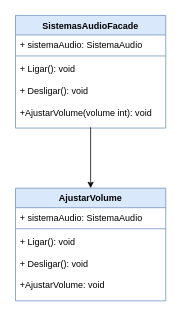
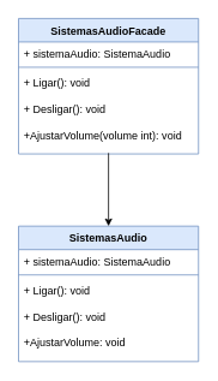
  <mxCell id="0" />
  <mxCell id="1" parent="0" />
  <mxCell id="2" value="SistemasAudioFacade&lt;div style=&quot;text-align: left;&quot;&gt;&lt;/div&gt;" style="swimlane;fontStyle=1;align=center;verticalAlign=top;childLayout=stackLayout;horizontal=1;startSize=26;horizontalStack=0;resizeParent=1;resizeParentMax=0;resizeLast=0;collapsible=1;marginBottom=0;whiteSpace=wrap;html=1;fillColor=#dae8fc;strokeColor=#6c8ebf;" vertex="1" parent="1"><mxGeometry x="20" y="20" width="200" height="150" as="geometry" /></mxCell>
  <mxCell id="3" value="+ sistemaAudio: SistemaAudio" style="text;strokeColor=none;fillColor=none;align=left;verticalAlign=top;spacingLeft=4;spacingRight=4;overflow=hidden;rotatable=0;points=[[0,0.5],[1,0.5]];portConstraint=eastwest;whiteSpace=wrap;html=1;" vertex="1" parent="2"><mxGeometry y="26" width="200" height="24" as="geometry" /></mxCell>
  <mxCell id="4" value="" style="line;strokeWidth=1;fillColor=none;align=left;verticalAlign=middle;spacingTop=-1;spacingLeft=3;spacingRight=3;rotatable=0;labelPosition=right;points=[];portConstraint=eastwest;strokeColor=inherit;" vertex="1" parent="2"><mxGeometry y="50" width="200" height="8" as="geometry" /></mxCell>
  <mxCell id="5" value="+ Ligar(): void&lt;br&gt;&lt;br&gt;+ Desligar(): void&lt;br&gt;&lt;br&gt;+AjustarVolume(volume int): void" style="text;strokeColor=none;fillColor=none;align=left;verticalAlign=top;spacingLeft=4;spacingRight=4;overflow=hidden;rotatable=0;points=[[0,0.5],[1,0.5]];portConstraint=eastwest;whiteSpace=wrap;html=1;" vertex="1" parent="2"><mxGeometry y="58" width="200" height="92" as="geometry" /></mxCell>
- <mxCell id="6" value="AjustarVolume&lt;div style=&quot;text-align: left;&quot;&gt;&lt;/div&gt;" style="swimlane;fontStyle=1;align=center;verticalAlign=top;childLayout=stackLayout;horizontal=1;startSize=26;horizontalStack=0;resizeParent=1;resizeParentMax=0;resizeLast=0;collapsible=1;marginBottom=0;whiteSpace=wrap;html=1;fillColor=#dae8fc;strokeColor=#6c8ebf;" vertex="1" parent="1"><mxGeometry x="20" y="250" width="200" height="150" as="geometry" /></mxCell>
+ <mxCell id="6" value="SistemasAudio&lt;div style=&quot;text-align: left;&quot;&gt;&lt;/div&gt;" style="swimlane;fontStyle=1;align=center;verticalAlign=top;childLayout=stackLayout;horizontal=1;startSize=26;horizontalStack=0;resizeParent=1;resizeParentMax=0;resizeLast=0;collapsible=1;marginBottom=0;whiteSpace=wrap;html=1;fillColor=#dae8fc;strokeColor=#6c8ebf;" vertex="1" parent="1"><mxGeometry x="20" y="250" width="200" height="150" as="geometry" /></mxCell>
  <mxCell id="7" value="+ sistemaAudio: SistemaAudio" style="text;strokeColor=none;fillColor=none;align=left;verticalAlign=top;spacingLeft=4;spacingRight=4;overflow=hidden;rotatable=0;points=[[0,0.5],[1,0.5]];portConstraint=eastwest;whiteSpace=wrap;html=1;" vertex="1" parent="6"><mxGeometry y="26" width="200" height="24" as="geometry" /></mxCell>
  <mxCell id="8" value="" style="line;strokeWidth=1;fillColor=none;align=left;verticalAlign=middle;spacingTop=-1;spacingLeft=3;spacingRight=3;rotatable=0;labelPosition=right;points=[];portConstraint=eastwest;strokeColor=inherit;" vertex="1" parent="6"><mxGeometry y="50" width="200" height="8" as="geometry" /></mxCell>
  <mxCell id="9" value="+ Ligar(): void&lt;br&gt;&lt;br&gt;+ Desligar(): void&lt;br&gt;&lt;br&gt;+AjustarVolume: void" style="text;strokeColor=none;fillColor=none;align=left;verticalAlign=top;spacingLeft=4;spacingRight=4;overflow=hidden;rotatable=0;points=[[0,0.5],[1,0.5]];portConstraint=eastwest;whiteSpace=wrap;html=1;" vertex="1" parent="6"><mxGeometry y="58" width="200" height="92" as="geometry" /></mxCell>
  <mxCell id="10" style="edgeStyle=orthogonalEdgeStyle;rounded=0;orthogonalLoop=1;jettySize=auto;html=1;exitX=0.5;exitY=0;exitDx=0;exitDy=0;entryX=0.5;entryY=0.989;entryDx=0;entryDy=0;entryPerimeter=0;endArrow=none;endFill=0;startArrow=classic;startFill=1;" edge="1" parent="1" source="6" target="5"><mxGeometry relative="1" as="geometry" /></mxCell>
